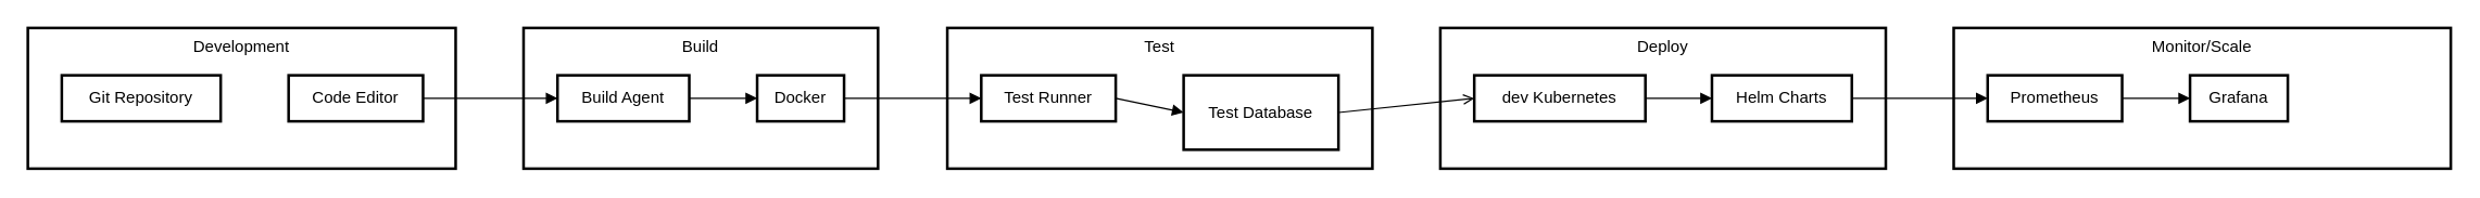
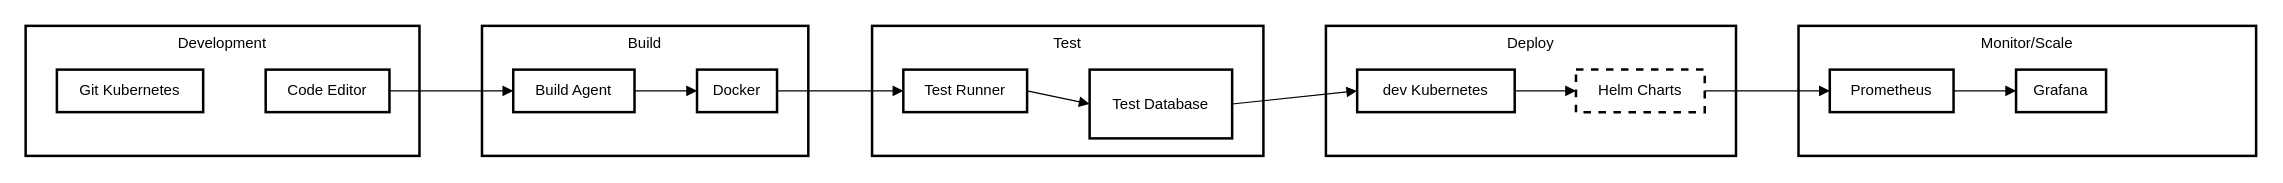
  <mxCell id="0" />
  <mxCell id="1" parent="0" />
  <mxCell id="2" value="Monitor/Scale" style="whiteSpace=wrap;strokeWidth=2;verticalAlign=top;" vertex="1" parent="1"><mxGeometry x="1438" width="366" height="104" as="geometry" y="20" /></mxCell>
  <mxCell id="3" value="Prometheus" style="whiteSpace=wrap;strokeWidth=2;" vertex="1" parent="1"><mxGeometry x="1463" y="55" width="99" height="34" as="geometry" /></mxCell>
  <mxCell id="4" value="Grafana" style="whiteSpace=wrap;strokeWidth=2;" vertex="1" parent="1"><mxGeometry x="1612" y="55" width="72" height="34" as="geometry" /></mxCell>
  <mxCell id="5" value="Deploy" style="whiteSpace=wrap;strokeWidth=2;verticalAlign=top;" vertex="1" parent="1"><mxGeometry x="1060" width="328" height="104" as="geometry" y="20" /></mxCell>
  <mxCell id="6" value="dev Kubernetes" style="whiteSpace=wrap;strokeWidth=2;" vertex="1" parent="1"><mxGeometry x="1085" y="55" width="126" height="34" as="geometry" /></mxCell>
- <mxCell id="7" value="Helm Charts" style="whiteSpace=wrap;strokeWidth=2;" vertex="1" parent="1"><mxGeometry x="1260" y="55" width="103" height="34" as="geometry" /></mxCell>
+ <mxCell id="7" value="Helm Charts" style="whiteSpace=wrap;strokeWidth=2;dashed=1;" vertex="1" parent="1"><mxGeometry x="1260" y="55" width="103" height="34" as="geometry" /></mxCell>
  <mxCell id="8" value="Test" style="whiteSpace=wrap;strokeWidth=2;verticalAlign=top;" vertex="1" parent="1"><mxGeometry x="697" width="313" height="104" as="geometry" y="20" /></mxCell>
  <mxCell id="9" value="Test Runner" style="whiteSpace=wrap;strokeWidth=2;" vertex="1" parent="1"><mxGeometry x="722" y="55" width="99" height="34" as="geometry" /></mxCell>
  <mxCell id="10" value="Test Database" style="whiteSpace=wrap;strokeWidth=2;" vertex="1" parent="1"><mxGeometry x="871" y="55" width="114" height="55" as="geometry" /></mxCell>
  <mxCell id="11" value="Build" style="whiteSpace=wrap;strokeWidth=2;verticalAlign=top;" vertex="1" parent="1"><mxGeometry x="385" width="261" height="104" as="geometry" y="20" /></mxCell>
  <mxCell id="12" value="Build Agent" style="whiteSpace=wrap;strokeWidth=2;" vertex="1" parent="1"><mxGeometry x="410" y="55" width="97" height="34" as="geometry" /></mxCell>
  <mxCell id="13" value="Docker" style="whiteSpace=wrap;strokeWidth=2;" vertex="1" parent="1"><mxGeometry x="557" y="55" width="64" height="34" as="geometry" /></mxCell>
  <mxCell id="14" value="Development" style="whiteSpace=wrap;strokeWidth=2;verticalAlign=top;" vertex="1" parent="1"><mxGeometry width="315" height="104" as="geometry" x="20" y="20" /></mxCell>
- <mxCell id="15" value="Git Repository" style="whiteSpace=wrap;strokeWidth=2;" vertex="1" parent="1"><mxGeometry x="45" y="55" width="117" height="34" as="geometry" /></mxCell>
+ <mxCell id="15" value="Git Kubernetes" style="whiteSpace=wrap;strokeWidth=2;" vertex="1" parent="1"><mxGeometry x="45" y="55" width="117" height="34" as="geometry" /></mxCell>
  <mxCell id="16" value="Code Editor" style="whiteSpace=wrap;strokeWidth=2;" vertex="1" parent="1"><mxGeometry x="212" y="55" width="99" height="34" as="geometry" /></mxCell>
  <mxCell id="17" value="" style="curved=1;startArrow=none;endArrow=block;exitX=0.99;exitY=0.5;entryX=0;entryY=0.5;" edge="1" parent="1" source="16" target="12"><mxGeometry relative="1" as="geometry"><Array as="points" /></mxGeometry></mxCell>
  <mxCell id="18" value="" style="curved=1;startArrow=none;endArrow=block;exitX=1;exitY=0.5;entryX=0.01;entryY=0.5;" edge="1" parent="1" source="12" target="13"><mxGeometry relative="1" as="geometry"><Array as="points" /></mxGeometry></mxCell>
  <mxCell id="19" value="" style="curved=1;startArrow=none;endArrow=block;exitX=1.01;exitY=0.5;entryX=0;entryY=0.5;" edge="1" parent="1" source="13" target="9"><mxGeometry relative="1" as="geometry"><Array as="points" /></mxGeometry></mxCell>
  <mxCell id="20" value="" style="curved=1;startArrow=none;endArrow=block;exitX=1;exitY=0.5;entryX=0;entryY=0.5;" edge="1" parent="1" source="9" target="10"><mxGeometry relative="1" as="geometry"><Array as="points" /></mxGeometry></mxCell>
- <mxCell id="21" value="" style="curved=1;startArrow=none;endArrow=open;exitX=1;exitY=0.5;entryX=0;entryY=0.5;" edge="1" parent="1" source="10" target="6"><mxGeometry relative="1" as="geometry"><Array as="points" /></mxGeometry></mxCell>
+ <mxCell id="21" value="" style="curved=1;startArrow=none;endArrow=block;exitX=1;exitY=0.5;entryX=0;entryY=0.5;" edge="1" parent="1" source="10" target="6"><mxGeometry relative="1" as="geometry"><Array as="points" /></mxGeometry></mxCell>
  <mxCell id="22" value="" style="curved=1;startArrow=none;endArrow=block;exitX=1;exitY=0.5;entryX=0;entryY=0.5;" edge="1" parent="1" source="6" target="7"><mxGeometry relative="1" as="geometry"><Array as="points" /></mxGeometry></mxCell>
  <mxCell id="23" value="" style="curved=1;startArrow=none;endArrow=block;exitX=1;exitY=0.5;entryX=0;entryY=0.5;" edge="1" parent="1" source="7" target="3"><mxGeometry relative="1" as="geometry"><Array as="points" /></mxGeometry></mxCell>
  <mxCell id="24" value="" style="curved=1;startArrow=none;endArrow=block;exitX=1;exitY=0.5;entryX=0;entryY=0.5;" edge="1" parent="1" source="3" target="4"><mxGeometry relative="1" as="geometry"><Array as="points" /></mxGeometry></mxCell>
